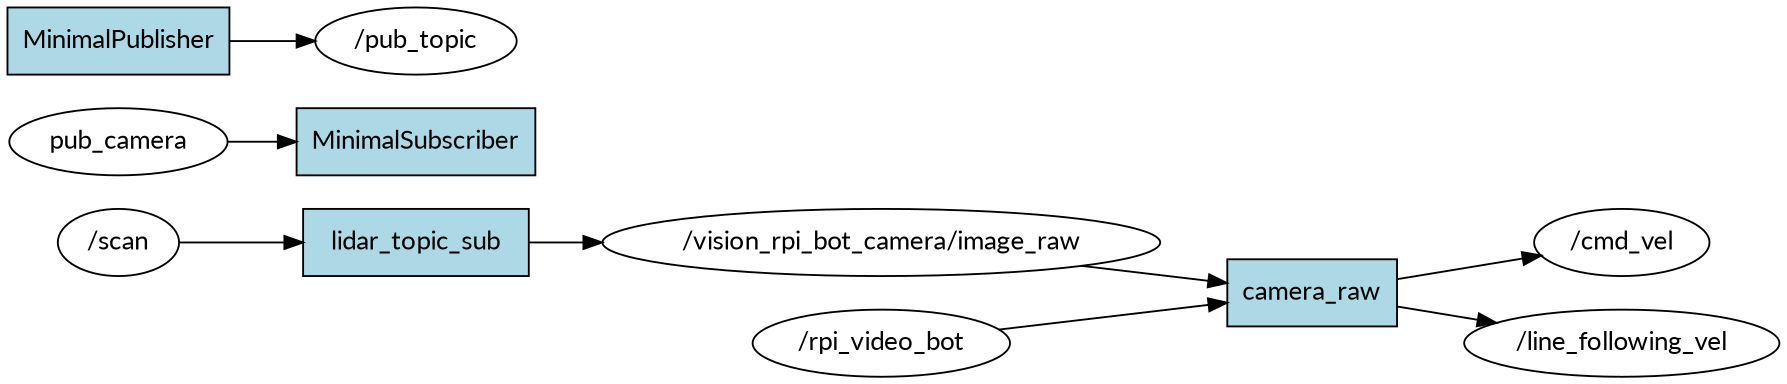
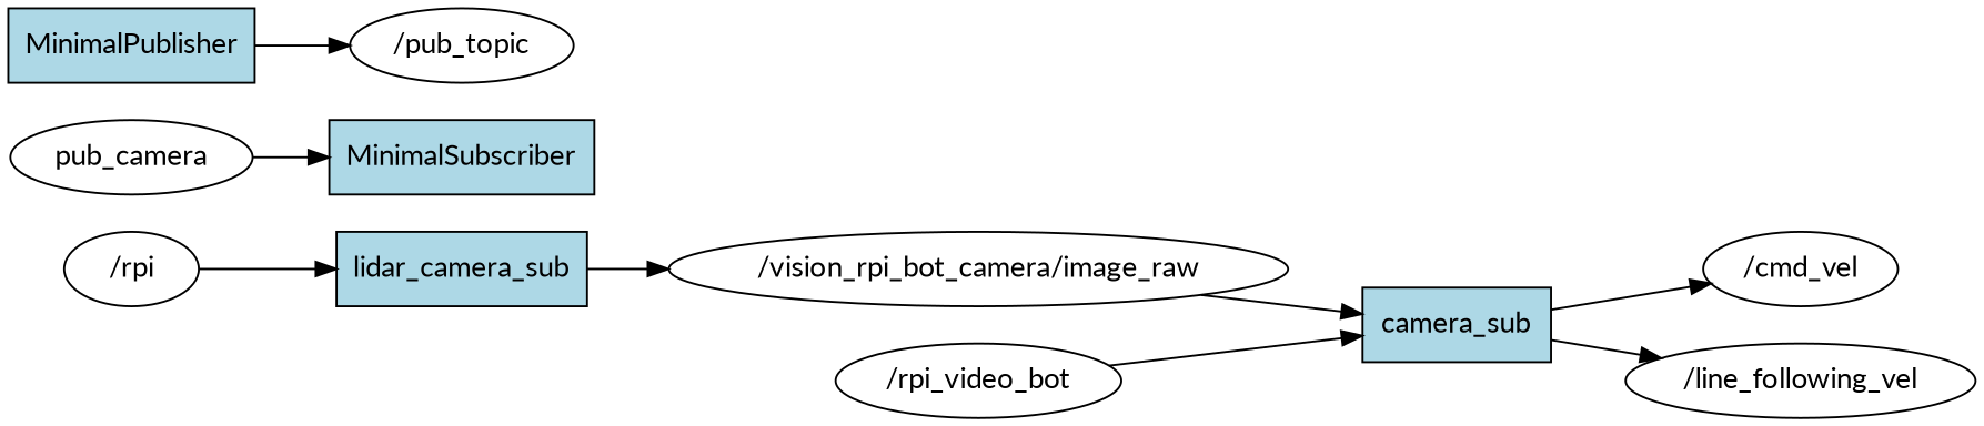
  digraph {
    fontname=Lato
    rankdir=LR
    node [fillcolor=white fontname=Lato shape=ellipse style=filled]
    edge [fontname=Lato]
-   camera_sub [fillcolor=lightblue shape=box label=camera_raw]
+   camera_sub [fillcolor=lightblue shape=box]
    "/vision_rpi_bot_camera/image_raw"
    "/cmd_vel"
    n4 [label="/line_following_vel"]
-   lidar_camera_sub [fillcolor=lightblue shape=box label=lidar_topic_sub]
+   lidar_camera_sub [fillcolor=lightblue shape=box]
    n6 [label="/rpi_video_bot"]
    n7 [label=pub_camera]
    MinimalSubscriber [fillcolor=lightblue shape=box]
    MinimalPublisher [fillcolor=lightblue shape=box]
    "/pub_topic"
-   "/scan"
+   "/scan" [label="/rpi"]
    camera_sub -> "/cmd_vel"
    camera_sub -> n4
    "/vision_rpi_bot_camera/image_raw" -> camera_sub
    lidar_camera_sub -> "/vision_rpi_bot_camera/image_raw"
    n6 -> camera_sub
    n7 -> MinimalSubscriber
    MinimalPublisher -> "/pub_topic"
    "/scan" -> lidar_camera_sub
  }
